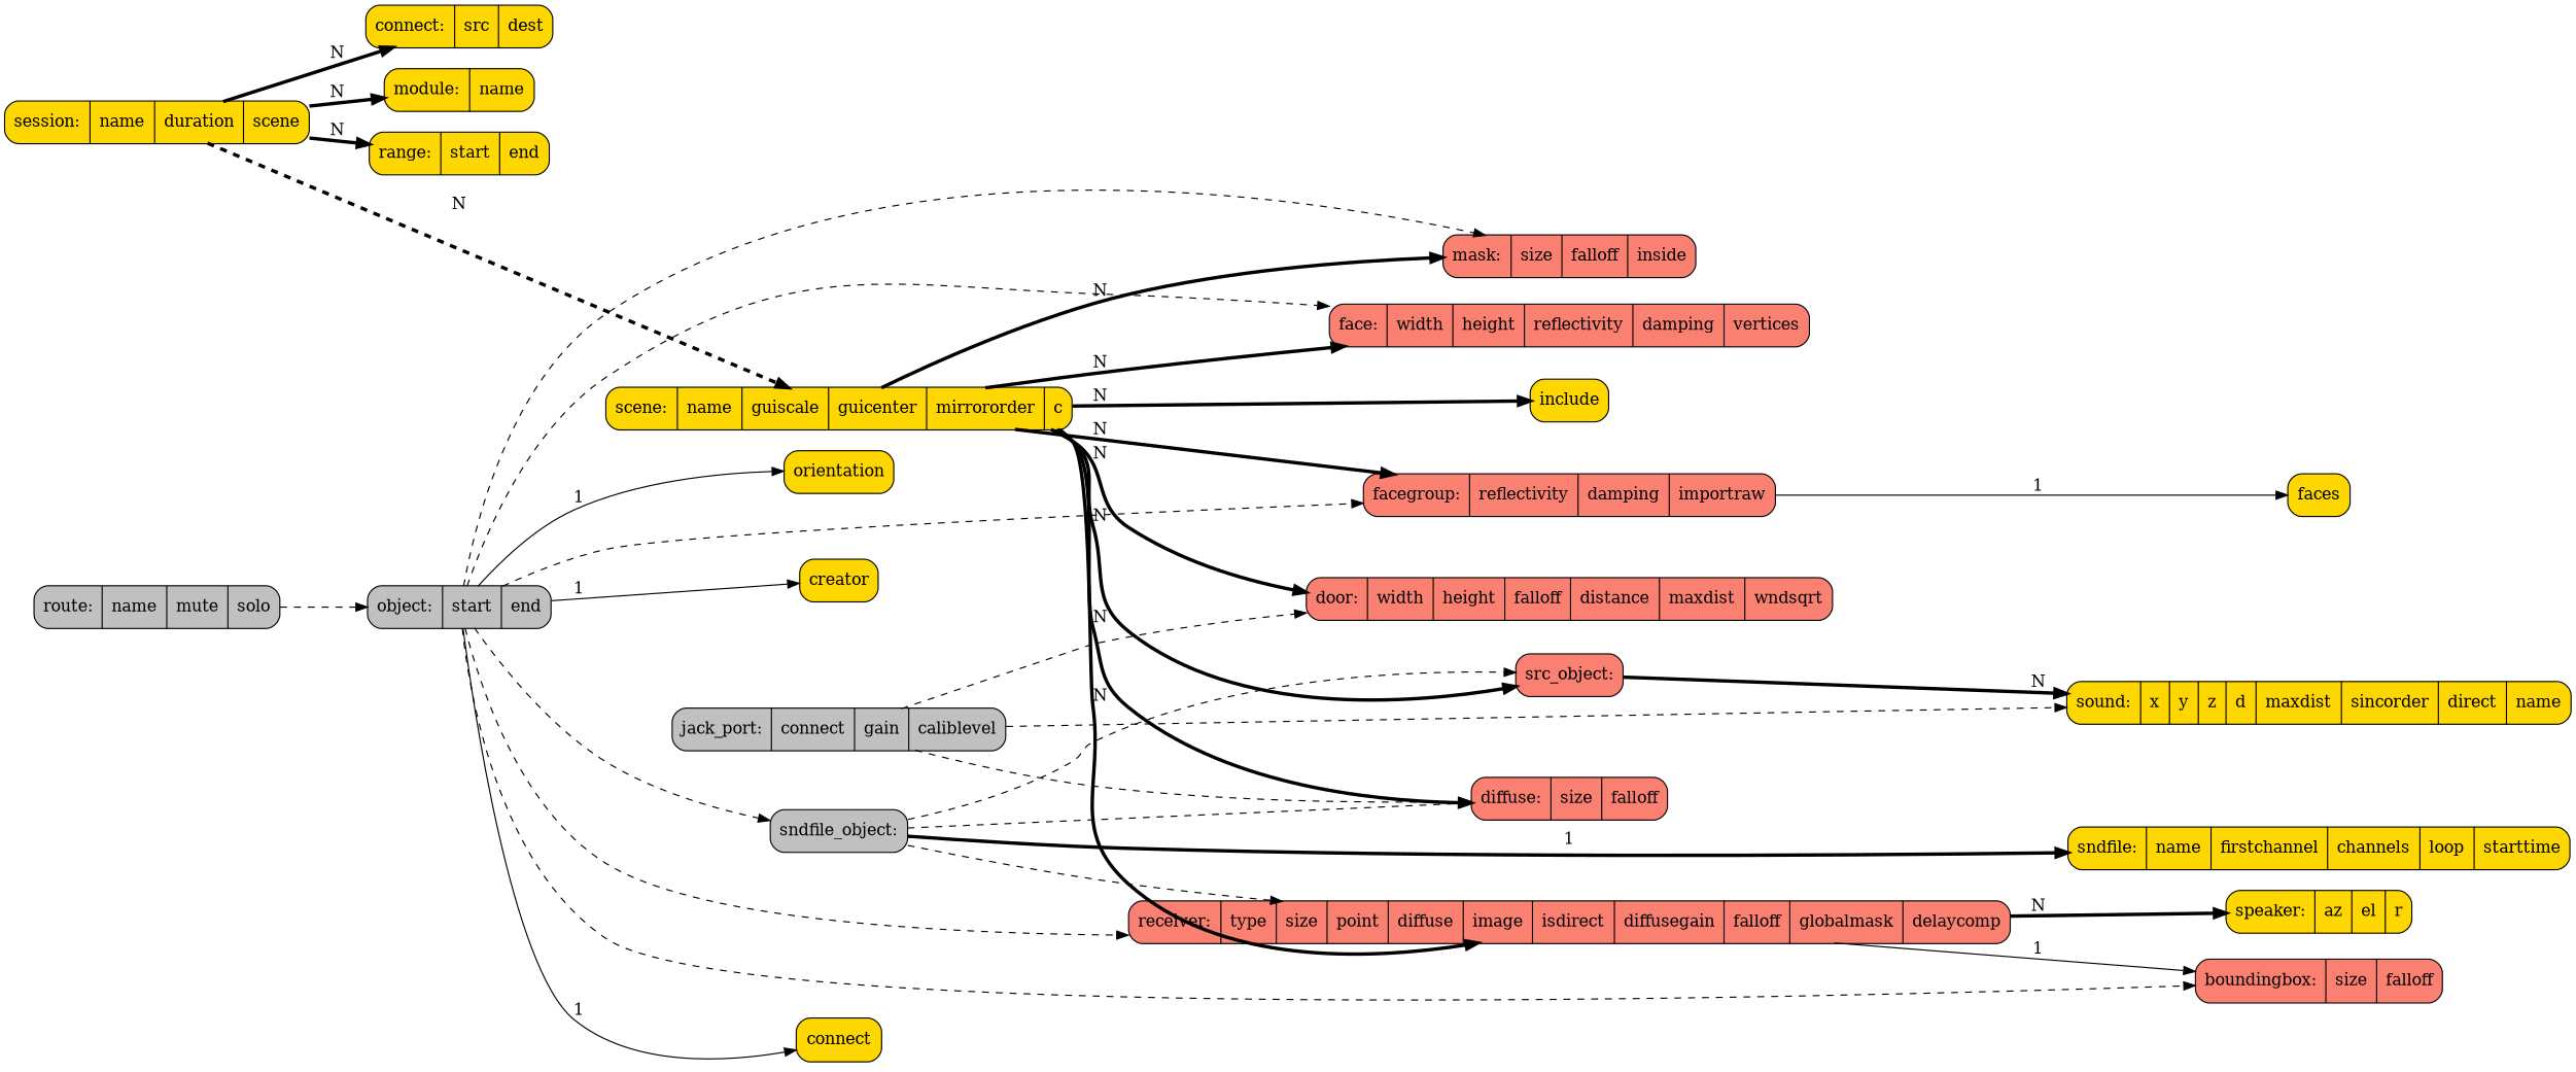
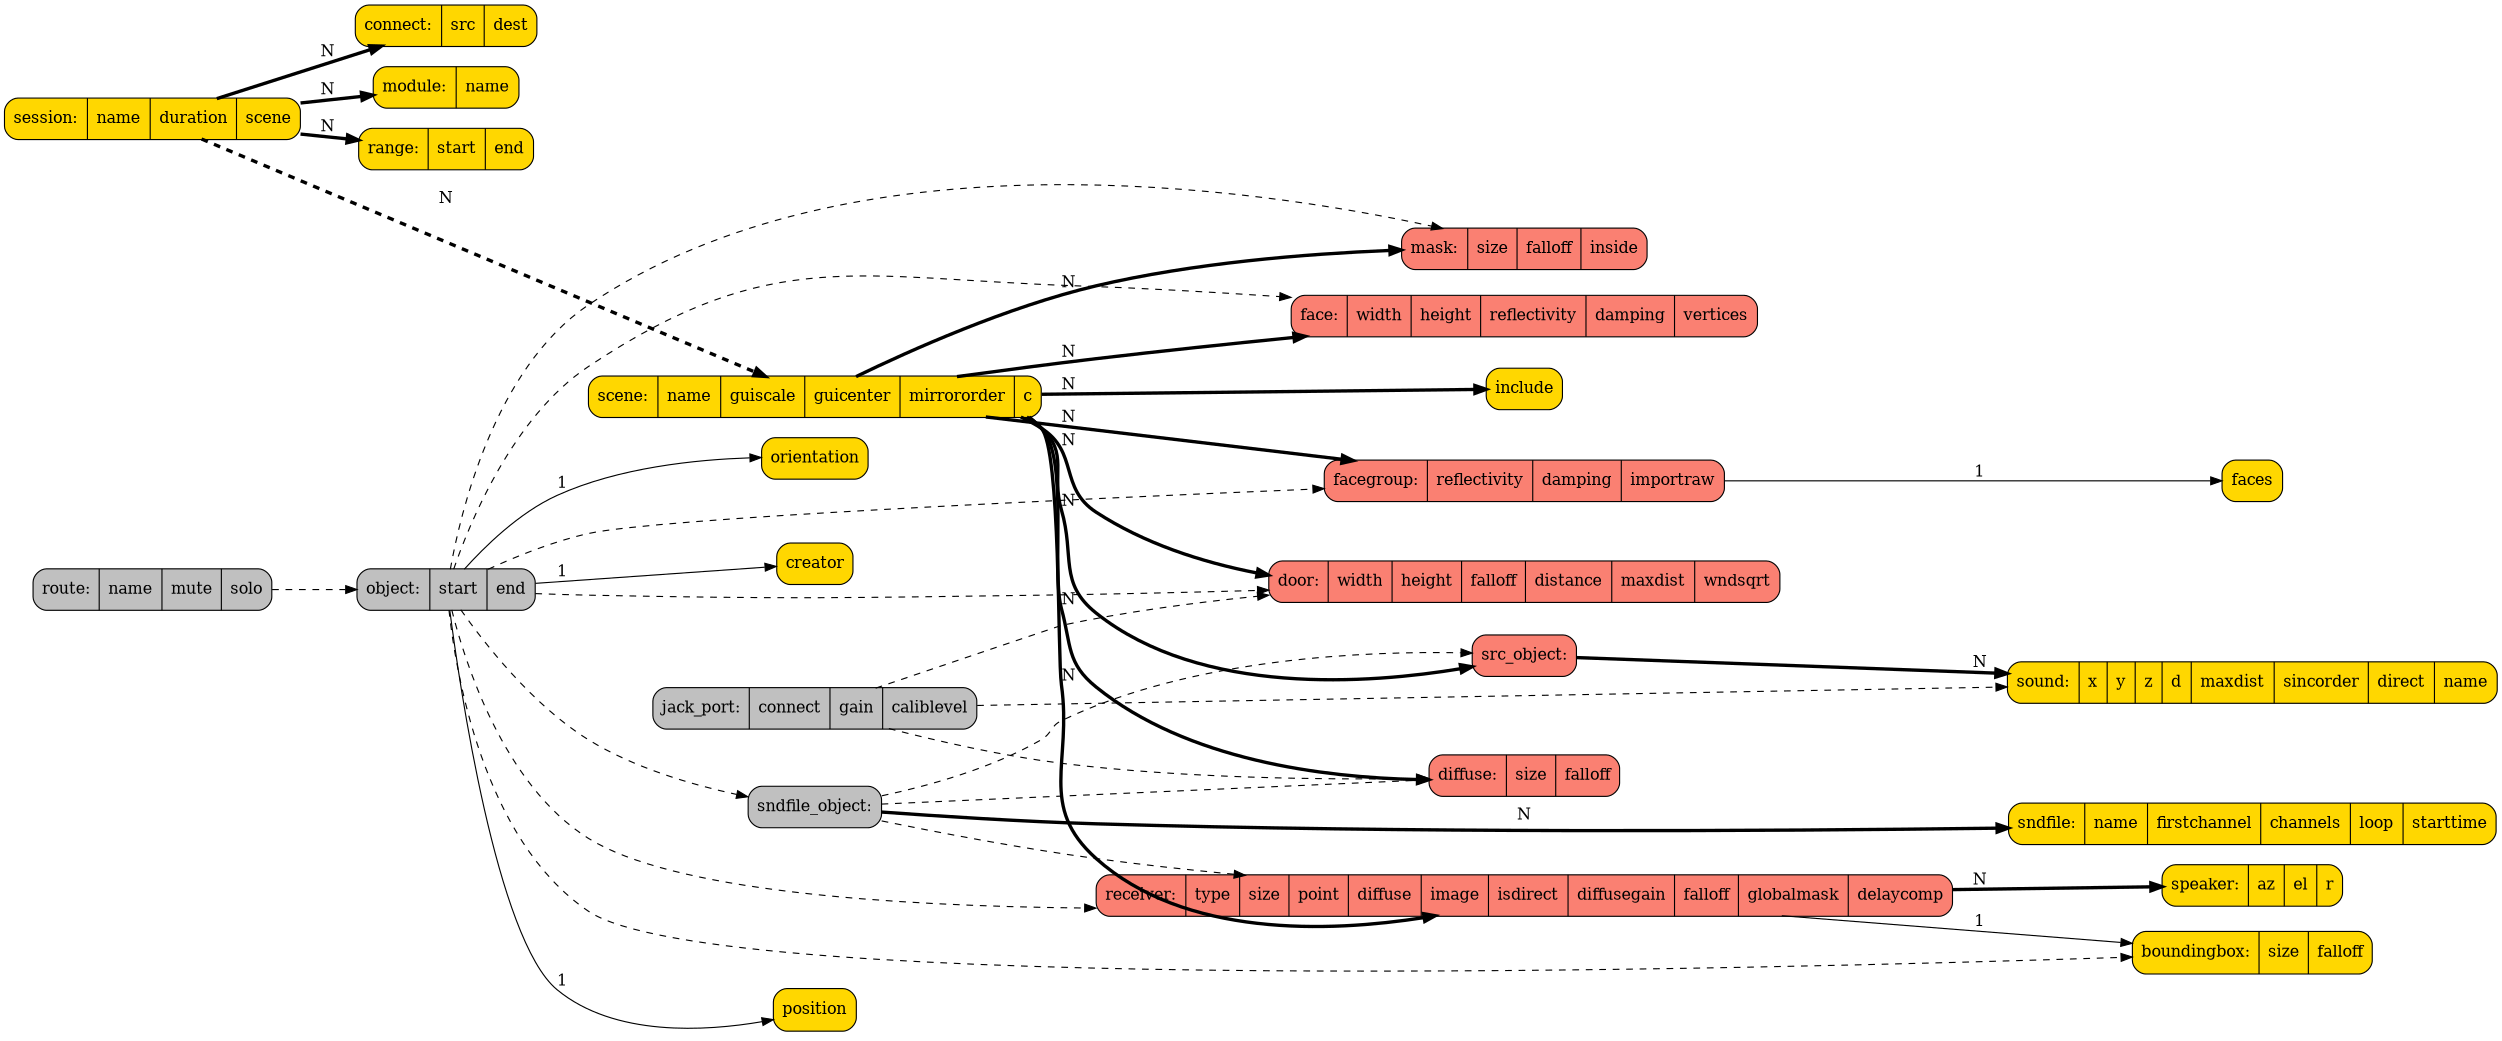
  digraph {
    rankdir=LR
    node [fillcolor=gold shape=Mrecord style=filled]
    edge [penwidth=1 style=solid]
    n1 [label="{session:|name|duration|scene}"]
    n2 [fillcolor=salmon label="{diffuse:|size|falloff}"]
    n3 [fillcolor=salmon label="{door:|width|height|falloff|distance|maxdist|wndsqrt}"]
    n4 [fillcolor=salmon label="{src_object:}"]
    n5 [fillcolor=salmon label="{receiver:|type|size|point|diffuse|image|isdirect|diffusegain|falloff|globalmask|delaycomp}"]
    n6 [fillcolor=salmon label="{face:|width|height|reflectivity|damping|vertices}"]
    n7 [fillcolor=salmon label="{facegroup:|reflectivity|damping|importraw}"]
    n8 [fillcolor=salmon label="{mask:|size|falloff|inside}"]
-   n9 [fillcolor=salmon label="{boundingbox:|size|falloff}"]
+   n9 [label="{boundingbox:|size|falloff}"]
    n10 [label="{speaker:|az|el|r}"]
    n11 [label="{sndfile:|name|firstchannel|channels|loop|starttime}"]
    n12 [label="{sound:|x|y|z|d|maxdist|sincorder|direct|name}"]
    n13 [label="{scene:|name|guiscale|guicenter|mirrororder|c}"]
    n14 [label="{range:|start|end}"]
    n15 [label="{connect:|src|dest}"]
    n16 [label="{module:|name}"]
    faces
    include
    n19 [fillcolor=gray label="{route:|name|mute|solo}"]
    n20 [fillcolor=gray label="{object:|start|end}"]
    n21 [fillcolor=gray label="{sndfile_object:}"]
-   position [label=connect]
+   position
    orientation
    creator
    n25 [fillcolor=gray label="{jack_port:|connect|gain|caliblevel}"]
    subgraph sub_1 {
      rank=min
      n1
    }
    subgraph sub_2 {
      rank=same
      n2
      n3
      n4
      n5
      n6
      n7
      n8
    }
    subgraph sub_3 {
      rank=same
      n9
      n10
      n11
      n12
    }
    n1 -> n13 [label=N penwidth=3 style=dashed]
    n1 -> n14 [label=N penwidth=3]
    n1 -> n15 [label=N penwidth=3]
    n1 -> n16 [label=N penwidth=3]
    n4 -> n12 [label=N penwidth=3]
    n5 -> n9 [label=1]
    n5 -> n10 [label=N penwidth=3]
    n7 -> faces [label=1]
    n13 -> n2 [label=N penwidth=3]
    n13 -> n3 [label=N penwidth=3]
    n13 -> n4 [label=N penwidth=3]
    n13 -> n5 [label=N penwidth=3]
    n13 -> n6 [label=N penwidth=3]
    n13 -> n7 [label=N penwidth=3]
    n13 -> n8 [label=N penwidth=3]
    n13 -> include [label=N penwidth=3]
    n19 -> n20 [style=dashed]
+   n20 -> n3 [style=dashed]
    n20 -> n5 [style=dashed]
    n20 -> n6 [style=dashed]
    n20 -> n7 [style=dashed]
    n20 -> n8 [style=dashed]
    n20 -> n9 [style=dashed]
    n20 -> n21 [style=dashed]
    n20 -> position [label=1]
    n20 -> orientation [label=1]
    n20 -> creator [label=1]
    n21 -> n2 [style=dashed]
    n21 -> n4 [style=dashed]
    n21 -> n5 [style=dashed]
-   n21 -> n11 [label=1 penwidth=3]
+   n21 -> n11 [label=N penwidth=3]
    n25 -> n2 [style=dashed]
    n25 -> n3 [style=dashed]
    n25 -> n12 [style=dashed]
  }
